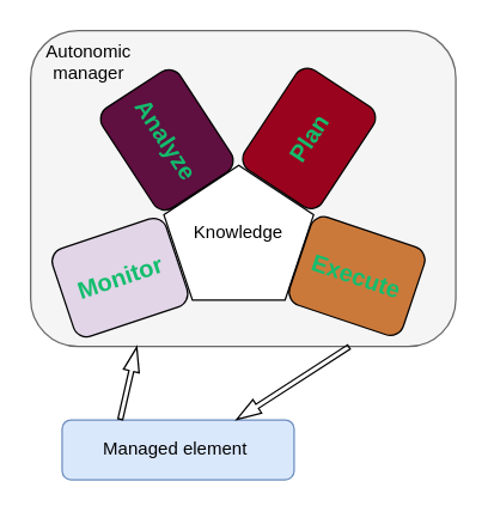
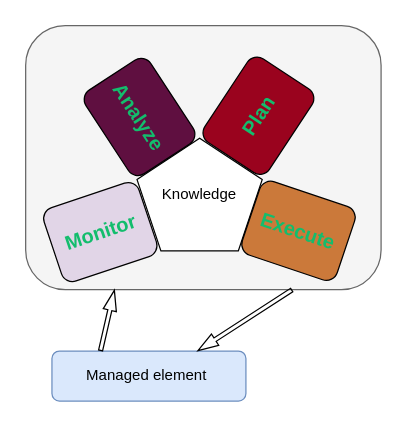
  <mxCell id="0" />
  <mxCell id="1" parent="0" />
  <mxCell id="2" value="" style="rounded=1;whiteSpace=wrap;html=1;fillColor=#f5f5f5;strokeColor=#666666;fontColor=#333333;" parent="1" vertex="1"><mxGeometry x="20" y="20" width="284" height="211" as="geometry" /></mxCell>
  <mxCell id="3" value="Managed element&amp;nbsp;" style="rounded=1;whiteSpace=wrap;html=1;fillColor=#dae8fc;strokeColor=#6c8ebf;" parent="1" vertex="1"><mxGeometry x="41" y="280" width="155" height="40" as="geometry" /></mxCell>
  <mxCell id="4" value="" style="shape=flexArrow;endArrow=classic;html=1;rounded=0;exitX=0.25;exitY=0;exitDx=0;exitDy=0;entryX=0.25;entryY=1;entryDx=0;entryDy=0;width=3.256;endSize=5.093;endWidth=6.452;" parent="1" source="3" target="2" edge="1"><mxGeometry width="50" height="50" relative="1" as="geometry"><mxPoint x="374" y="80" as="sourcePoint" /><mxPoint x="229" y="100" as="targetPoint" /></mxGeometry></mxCell>
  <mxCell id="5" value="&lt;font color=&quot;#13bd6d&quot; size=&quot;1&quot;&gt;&lt;b style=&quot;font-size: 16px&quot;&gt;Monitor&lt;/b&gt;&lt;/font&gt;" style="rounded=1;whiteSpace=wrap;html=1;rotation=-18.5;fillColor=#e1d5e7;" parent="1" vertex="1"><mxGeometry x="39.65" y="153.99" width="80" height="61.85" as="geometry" /></mxCell>
  <mxCell id="6" value="Knowledge" style="whiteSpace=wrap;html=1;shape=mxgraph.basic.pentagon" parent="1" vertex="1"><mxGeometry x="109" y="110" width="100" height="90" as="geometry" /></mxCell>
  <mxCell id="7" value="&lt;font color=&quot;#13bd6d&quot; size=&quot;1&quot;&gt;&lt;b style=&quot;font-size: 16px&quot;&gt;Analyze&lt;/b&gt;&lt;/font&gt;" style="rounded=1;whiteSpace=wrap;html=1;rotation=56.8;fillColor=#5F0F40;" parent="1" vertex="1"><mxGeometry x="71" y="62" width="80" height="61.85" as="geometry" /></mxCell>
  <mxCell id="8" value="&lt;font color=&quot;#13bd6d&quot; size=&quot;1&quot;&gt;&lt;b style=&quot;font-size: 16px&quot;&gt;Plan&lt;/b&gt;&lt;/font&gt;" style="rounded=1;whiteSpace=wrap;html=1;rotation=-56.6;fillColor=#9A031E;" parent="1" vertex="1"><mxGeometry x="166" y="61" width="80" height="61.85" as="geometry" /></mxCell>
  <mxCell id="9" value="&lt;font color=&quot;#13bd6d&quot; size=&quot;1&quot;&gt;&lt;b style=&quot;font-size: 16px&quot;&gt;Execute&lt;/b&gt;&lt;/font&gt;" style="rounded=1;whiteSpace=wrap;html=1;rotation=18.6;fillColor=#CB793A;" parent="1" vertex="1"><mxGeometry x="198" y="153" width="80" height="61.85" as="geometry" /></mxCell>
  <mxCell id="10" value="" style="shape=flexArrow;endArrow=classic;html=1;rounded=0;exitX=0.75;exitY=1;exitDx=0;exitDy=0;width=3.256;endSize=5.093;endWidth=6.452;entryX=0.75;entryY=0;entryDx=0;entryDy=0;" parent="1" source="2" target="3" edge="1"><mxGeometry width="50" height="50" relative="1" as="geometry"><mxPoint x="263.75" y="309" as="sourcePoint" /><mxPoint x="264" y="270" as="targetPoint" /></mxGeometry></mxCell>
- <mxCell id="11" value="Autonomic manager" style="text;html=1;strokeColor=none;fillColor=none;align=center;verticalAlign=middle;whiteSpace=wrap;rounded=0;" parent="1" vertex="1"><mxGeometry x="29" y="26" width="60" height="30" as="geometry" /></mxCell>
